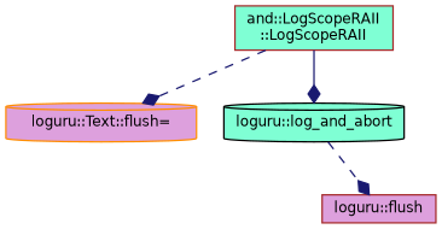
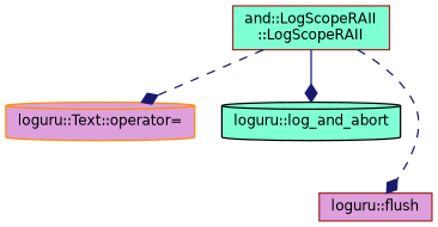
  digraph {
    rankdir=TB
    node [color=brown fillcolor=aquamarine fontname=Helvetica fontsize=10 shape=box style=filled]
    edge [arrowhead=diamond color=midnightblue fontname=Helvetica fontsize=10 labelfontname=Helvetica labelfontsize=10 style=dashed]
    n1 [fontcolor=black height=0.2 label="and::LogScopeRAII\l::LogScopeRAII" width=0.4]
-   n2 [color=darkorange fillcolor=plum height=0.2 label="loguru::Text::flush=" shape=cylinder width=0.4]
+   n2 [color=darkorange fillcolor=plum height=0.2 label="loguru::Text::operator=" shape=cylinder width=0.4]
    n3 [color=black height=0.2 label="loguru::log_and_abort" shape=cylinder width=0.4]
    n4 [fillcolor=plum height=0.2 label="loguru::flush" width=0.4]
    n1 -> n2
    n1 -> n3 [style=solid]
-   n3 -> n4
+   n1 -> n4
  }
